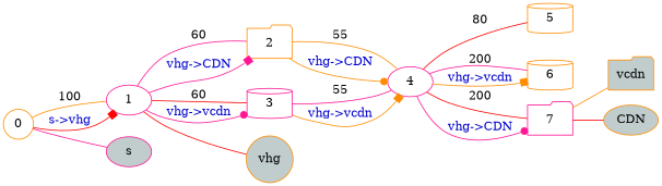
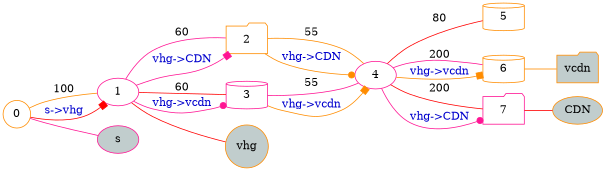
  digraph {
    rankdir=LR
    node [color=darkorange shape=ellipse]
    edge [dir=none color=deeppink]
    0 [shape=circle]
    1 [color=deeppink]
    s [fillcolor=azure3 style=filled color=deeppink]
    2 [shape=folder]
    3 [color=deeppink shape=cylinder]
    vhg [fillcolor=azure3 shape=circle style=filled]
    4 [color=deeppink]
    5 [shape=cylinder]
    6 [shape=cylinder]
    7 [color=deeppink shape=folder]
    vcdn [fillcolor=azure3 shape=folder style=filled]
    CDN [fillcolor=azure3 style=filled]
    subgraph sub_1 {
      0
      1
      s
      2
      3
      vhg
      4
      5
      6
      7
      vcdn
      CDN
    }
    subgraph sub_2 {
      0
      1
      2
      3
      4
      6
      7
    }
    0 -> 1 [label=100 color=darkorange]
    0 -> 1 [color=red fontcolor=blue3 label="s->vhg" arrowhead=box dir=""]
    0 -> s
    1 -> 2 [label=60]
    1 -> 2 [fontcolor=blue3 label="vhg->CDN" arrowhead=box dir=""]
    1 -> 3 [label=60 color=red]
    1 -> 3 [fontcolor=blue3 label="vhg->vcdn" arrowhead=dot dir=""]
    1 -> vhg [color=red]
    2 -> 4 [label=55 color=darkorange]
    2 -> 4 [color=darkorange fontcolor=blue3 label="vhg->CDN" arrowhead=dot dir=""]
    3 -> 4 [label=55]
    3 -> 4 [color=darkorange fontcolor=blue3 label="vhg->vcdn" arrowhead=box dir=""]
    4 -> 5 [label=80 color=red]
    4 -> 6 [label=200]
    4 -> 6 [color=darkorange fontcolor=blue3 label="vhg->vcdn" arrowhead=box dir=""]
    4 -> 7 [label=200 color=red]
    4 -> 7 [fontcolor=blue3 label="vhg->CDN" arrowhead=dot dir=""]
-   7 -> vcdn [color=darkorange]
+   6 -> vcdn [color=darkorange]
    7 -> CDN [color=red]
  }
